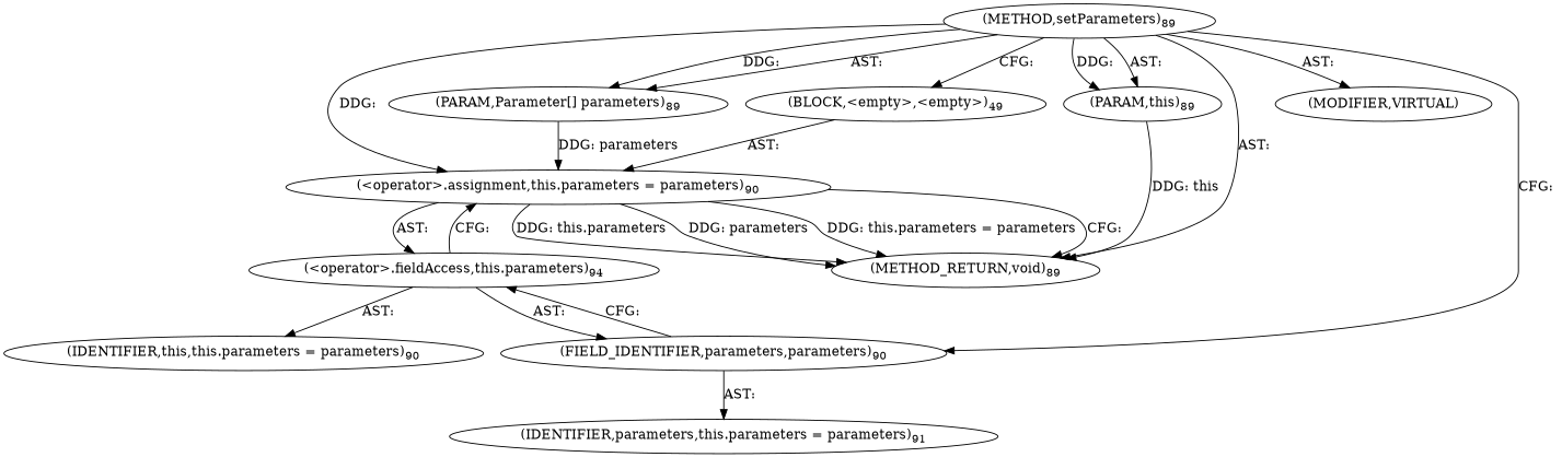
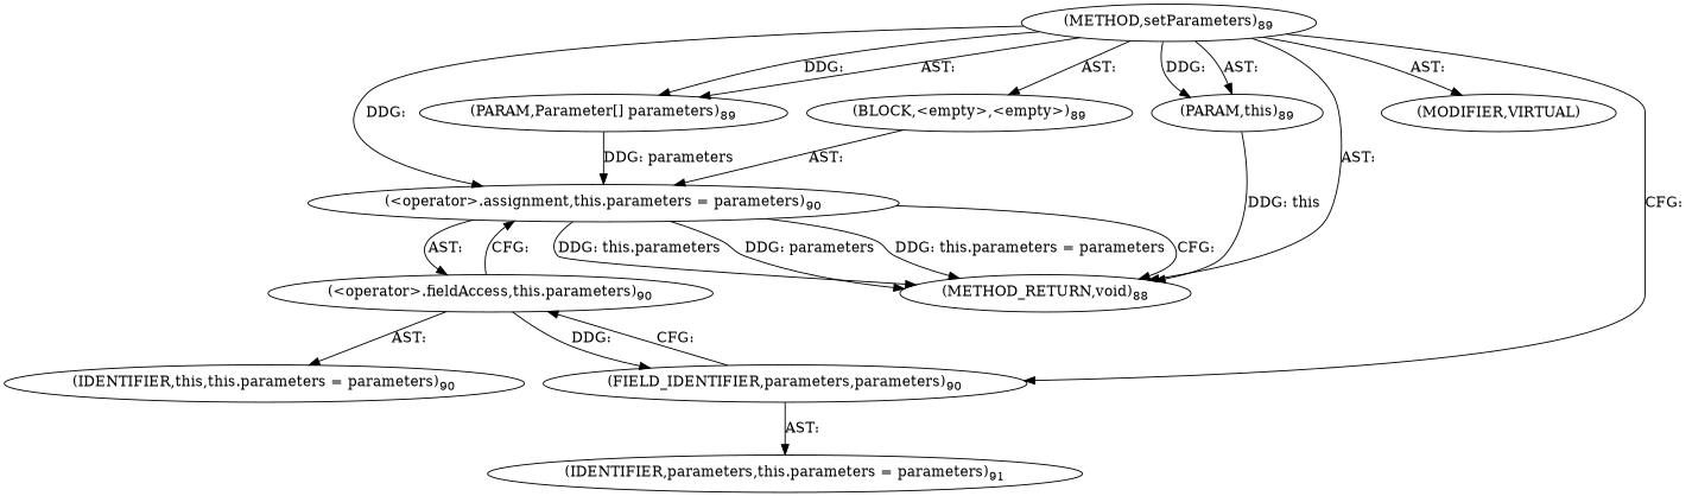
  digraph {
    n1 [label=<(METHOD,setParameters)<SUB>89</SUB>>]
    n2 [label=<(PARAM,this)<SUB>89</SUB>>]
    n3 [label=<(PARAM,Parameter[] parameters)<SUB>89</SUB>>]
-   n4 [label=<(BLOCK,&lt;empty&gt;,&lt;empty&gt;)<SUB>49</SUB>>]
+   n4 [label=<(BLOCK,&lt;empty&gt;,&lt;empty&gt;)<SUB>89</SUB>>]
    n5 [label=<(&lt;operator&gt;.assignment,this.parameters = parameters)<SUB>90</SUB>>]
    n6 [label=<(FIELD_IDENTIFIER,parameters,parameters)<SUB>90</SUB>>]
    n7 [label=<(MODIFIER,VIRTUAL)>]
-   n8 [label=<(METHOD_RETURN,void)<SUB>89</SUB>>]
-   n9 [label=<(&lt;operator&gt;.fieldAccess,this.parameters)<SUB>94</SUB>>]
+   n8 [label=<(METHOD_RETURN,void)<SUB>88</SUB>>]
+   n9 [label=<(&lt;operator&gt;.fieldAccess,this.parameters)<SUB>90</SUB>>]
    n10 [label=<(IDENTIFIER,parameters,this.parameters = parameters)<SUB>91</SUB>>]
    n11 [label=<(IDENTIFIER,this,this.parameters = parameters)<SUB>90</SUB>>]
    n1 -> n2 [label="AST: "]
    n1 -> n2 [label="DDG: "]
    n1 -> n3 [label="AST: "]
    n1 -> n3 [label="DDG: "]
-   n1 -> n4 [label="CFG: "]
+   n1 -> n4 [label="AST: "]
    n1 -> n5 [label="DDG: "]
    n1 -> n6 [label="CFG: "]
    n1 -> n7 [label="AST: "]
    n1 -> n8 [label="AST: "]
    n2 -> n8 [label="DDG: this"]
    n3 -> n5 [label="DDG: parameters"]
    n4 -> n5 [label="AST: "]
    n5 -> n8 [label="CFG: "]
    n5 -> n8 [label="DDG: this.parameters"]
    n5 -> n8 [label="DDG: parameters"]
    n5 -> n8 [label="DDG: this.parameters = parameters"]
    n5 -> n9 [label="AST: "]
    n6 -> n9 [label="CFG: "]
    n6 -> n10 [label="AST: "]
    n9 -> n5 [label="CFG: "]
-   n9 -> n6 [label="AST: "]
+   n9 -> n6 [label="DDG: "]
    n9 -> n11 [label="AST: "]
  }
